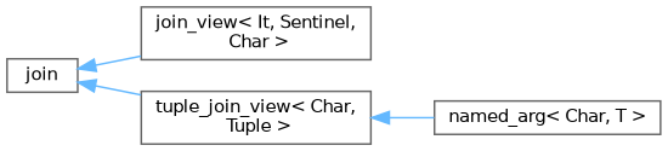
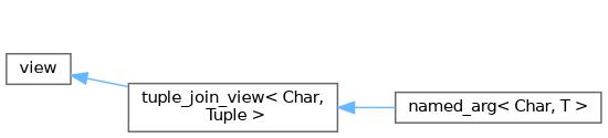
  digraph {
    rankdir=LR
    node [color=grey40 fillcolor=white fontname=Helvetica fontsize=10 shape=box style=filled]
    edge [color=steelblue1 dir=back fontname=Helvetica fontsize=10 labelfontname=Helvetica labelfontsize=10 style=solid]
-   n1 [height=0.2 label=join width=0.4]
-   n2 [height=0.2 label="join_view\< It, Sentinel,\l Char \>" width=0.4]
+   n1 [height=0.2 label=view width=0.4]
    n3 [height=0.2 label="tuple_join_view\< Char,\l Tuple \>" width=0.4]
    n4 [height=0.2 label="named_arg\< Char, T \>" width=0.4]
-   n1 -> n2
    n1 -> n3
    n3 -> n4
  }
